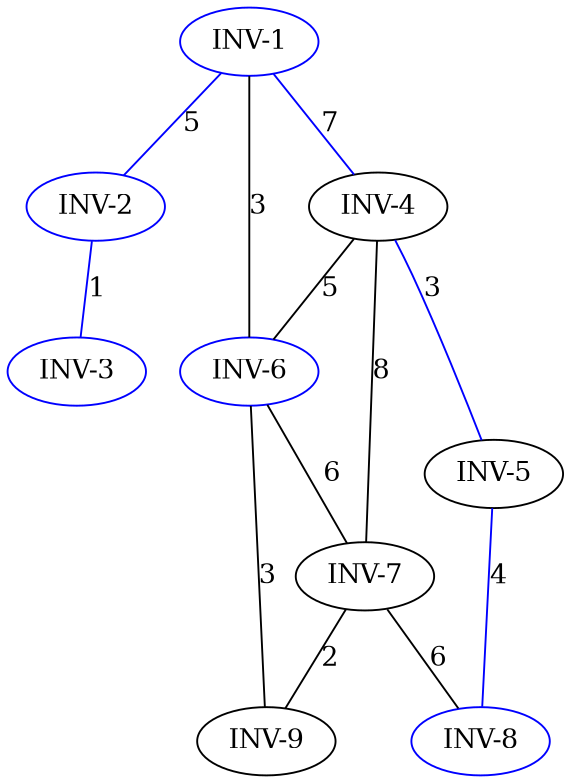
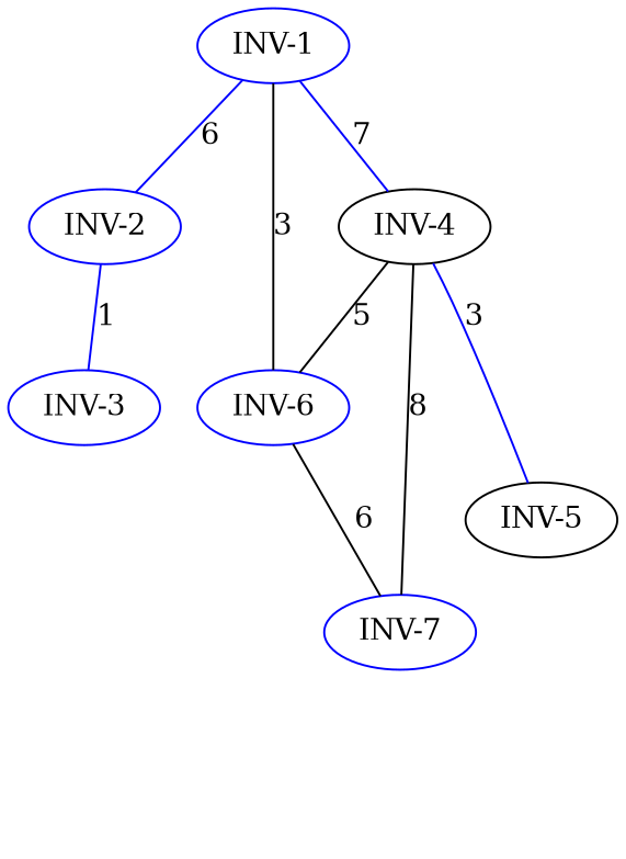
  strict graph {
    node [color=blue]
    edge [color=black]
    n1 [label="INV-1"]
    n2 [label="INV-2"]
    n3 [color=black label="INV-4"]
    n4 [label="INV-6"]
    n5 [label="INV-3"]
    n6 [color=black label="INV-5"]
-   n7 [color=black label="INV-7"]
-   n8 [color=black label="INV-9"]
-   n9 [label="INV-8"]
-   n1 -- n2 [color=blue label=5]
+   n7 [label="INV-7"]
+   n1 -- n2 [color=blue label=6]
    n1 -- n3 [color=blue label=7]
    n1 -- n4 [label=3]
    n2 -- n5 [color=blue label=1]
    n3 -- n4 [label=5]
    n3 -- n6 [color=blue label=3]
    n3 -- n7 [label=8]
    n4 -- n7 [label=6]
-   n4 -- n8 [label=3]
-   n6 -- n9 [color=blue label=4]
-   n7 -- n8 [label=2]
-   n7 -- n9 [label=6]
  }
